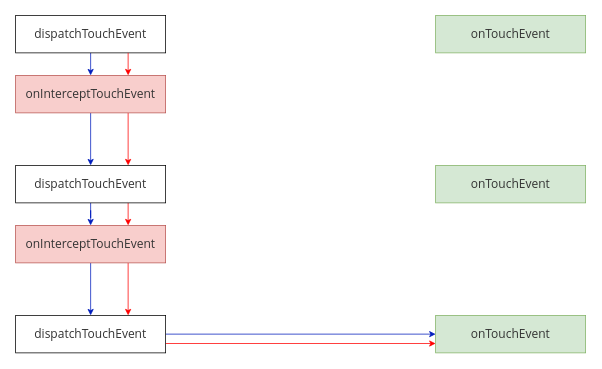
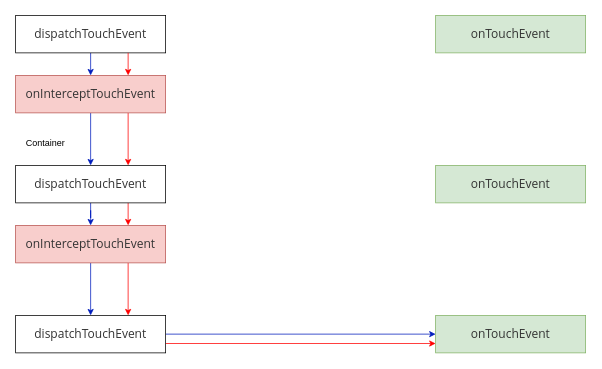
  <mxCell id="0" />
  <mxCell id="1" parent="0" />
  <mxCell id="2" value="" style="edgeStyle=orthogonalEdgeStyle;rounded=0;orthogonalLoop=1;jettySize=auto;html=1;strokeColor=#001DBC;fontColor=#3333FF;fillColor=#0050ef;exitX=0.5;exitY=1;exitDx=0;exitDy=0;entryX=0.5;entryY=0;entryDx=0;entryDy=0;" parent="1" source="3" target="7" edge="1"><mxGeometry relative="1" as="geometry"><Array as="points" /></mxGeometry></mxCell>
  <mxCell id="3" value="&lt;span style=&quot;color: rgb(51 , 51 , 51) ; font-family: &amp;#34;open sans&amp;#34; , &amp;#34;clear sans&amp;#34; , &amp;#34;helvetica neue&amp;#34; , &amp;#34;helvetica&amp;#34; , &amp;#34;arial&amp;#34; , sans-serif ; font-size: 16px ; text-align: left ; white-space: pre-wrap ; background-color: rgb(255 , 255 , 255)&quot;&gt;dispatchTouchEvent&lt;br&gt;&lt;/span&gt;" style="rounded=0;whiteSpace=wrap;html=1;" parent="1" vertex="1"><mxGeometry x="20" y="20" width="200" height="50" as="geometry" /></mxCell>
  <mxCell id="4" style="edgeStyle=orthogonalEdgeStyle;rounded=0;orthogonalLoop=1;jettySize=auto;html=1;entryX=0.75;entryY=0;entryDx=0;entryDy=0;exitX=0.75;exitY=1;exitDx=0;exitDy=0;fillColor=#f8cecc;strokeColor=#FF0000;" parent="1" source="3" target="7" edge="1"><mxGeometry relative="1" as="geometry" /></mxCell>
  <mxCell id="5" style="edgeStyle=orthogonalEdgeStyle;rounded=0;orthogonalLoop=1;jettySize=auto;html=1;entryX=0.5;entryY=0;entryDx=0;entryDy=0;strokeColor=#001DBC;fontColor=#3333FF;fillColor=#0050ef;exitX=0.5;exitY=1;exitDx=0;exitDy=0;" parent="1" source="7" target="11" edge="1"><mxGeometry relative="1" as="geometry"><Array as="points" /></mxGeometry></mxCell>
  <mxCell id="6" style="edgeStyle=orthogonalEdgeStyle;rounded=0;orthogonalLoop=1;jettySize=auto;html=1;entryX=0.75;entryY=0;entryDx=0;entryDy=0;exitX=0.75;exitY=1;exitDx=0;exitDy=0;strokeColor=#FF0000;" parent="1" source="7" target="11" edge="1"><mxGeometry relative="1" as="geometry" /></mxCell>
  <mxCell id="7" value="&lt;span style=&quot;color: rgb(51, 51, 51); font-family: &amp;quot;open sans&amp;quot;, &amp;quot;clear sans&amp;quot;, &amp;quot;helvetica neue&amp;quot;, helvetica, arial, sans-serif; font-size: 16px; text-align: left; white-space: pre-wrap;&quot;&gt;onInterceptTouchEvent&lt;br&gt;&lt;/span&gt;" style="rounded=0;whiteSpace=wrap;html=1;fillColor=#f8cecc;strokeColor=#b85450;labelBackgroundColor=none;" parent="1" vertex="1"><mxGeometry x="20" y="100" width="200" height="50" as="geometry" /></mxCell>
  <mxCell id="8" value="&lt;span style=&quot;color: rgb(51, 51, 51); font-family: &amp;quot;open sans&amp;quot;, &amp;quot;clear sans&amp;quot;, &amp;quot;helvetica neue&amp;quot;, helvetica, arial, sans-serif; font-size: 16px; text-align: left; white-space: pre-wrap;&quot;&gt;onTouchEvent&lt;br&gt;&lt;/span&gt;" style="rounded=0;whiteSpace=wrap;html=1;fillColor=#d5e8d4;strokeColor=#82b366;labelBackgroundColor=none;" parent="1" vertex="1"><mxGeometry x="580" y="20" width="200" height="50" as="geometry" /></mxCell>
  <mxCell id="9" value="" style="edgeStyle=orthogonalEdgeStyle;rounded=0;orthogonalLoop=1;jettySize=auto;html=1;strokeColor=#001DBC;fontColor=#3333FF;fillColor=#0050ef;" parent="1" source="11" target="20" edge="1"><mxGeometry relative="1" as="geometry" /></mxCell>
  <mxCell id="10" style="edgeStyle=orthogonalEdgeStyle;rounded=0;orthogonalLoop=1;jettySize=auto;html=1;exitX=0.75;exitY=1;exitDx=0;exitDy=0;entryX=0.75;entryY=0;entryDx=0;entryDy=0;fontColor=none;strokeColor=#FF0000;" edge="1" parent="1" source="11" target="20"><mxGeometry relative="1" as="geometry" /></mxCell>
  <mxCell id="11" value="&lt;span style=&quot;color: rgb(51 , 51 , 51) ; font-family: &amp;#34;open sans&amp;#34; , &amp;#34;clear sans&amp;#34; , &amp;#34;helvetica neue&amp;#34; , &amp;#34;helvetica&amp;#34; , &amp;#34;arial&amp;#34; , sans-serif ; font-size: 16px ; text-align: left ; white-space: pre-wrap ; background-color: rgb(255 , 255 , 255)&quot;&gt;dispatchTouchEvent&lt;br&gt;&lt;/span&gt;" style="rounded=0;whiteSpace=wrap;html=1;" parent="1" vertex="1"><mxGeometry x="20" y="220" width="200" height="50" as="geometry" /></mxCell>
  <mxCell id="12" value="&lt;span style=&quot;color: rgb(51, 51, 51); font-family: &amp;quot;open sans&amp;quot;, &amp;quot;clear sans&amp;quot;, &amp;quot;helvetica neue&amp;quot;, helvetica, arial, sans-serif; font-size: 16px; text-align: left; white-space: pre-wrap;&quot;&gt;onTouchEvent&lt;br&gt;&lt;/span&gt;" style="rounded=0;whiteSpace=wrap;html=1;fillColor=#d5e8d4;strokeColor=#82b366;labelBackgroundColor=none;" parent="1" vertex="1"><mxGeometry x="580" y="220" width="200" height="50" as="geometry" /></mxCell>
  <mxCell id="13" style="edgeStyle=orthogonalEdgeStyle;rounded=0;orthogonalLoop=1;jettySize=auto;html=1;entryX=0;entryY=0.5;entryDx=0;entryDy=0;fillColor=#0050ef;strokeColor=#001DBC;" parent="1" source="15" target="16" edge="1"><mxGeometry relative="1" as="geometry" /></mxCell>
  <mxCell id="14" style="edgeStyle=orthogonalEdgeStyle;rounded=0;orthogonalLoop=1;jettySize=auto;html=1;exitX=1;exitY=0.75;exitDx=0;exitDy=0;entryX=0;entryY=0.75;entryDx=0;entryDy=0;fontColor=none;strokeColor=#FF0000;" edge="1" parent="1" source="15" target="16"><mxGeometry relative="1" as="geometry" /></mxCell>
  <mxCell id="15" value="&lt;span style=&quot;color: rgb(51 , 51 , 51) ; font-family: &amp;#34;open sans&amp;#34; , &amp;#34;clear sans&amp;#34; , &amp;#34;helvetica neue&amp;#34; , &amp;#34;helvetica&amp;#34; , &amp;#34;arial&amp;#34; , sans-serif ; font-size: 16px ; text-align: left ; white-space: pre-wrap ; background-color: rgb(255 , 255 , 255)&quot;&gt;dispatchTouchEvent&lt;br&gt;&lt;/span&gt;" style="rounded=0;whiteSpace=wrap;html=1;" parent="1" vertex="1"><mxGeometry x="20" y="420" width="200" height="50" as="geometry" /></mxCell>
  <mxCell id="16" value="&lt;span style=&quot;color: rgb(51, 51, 51); font-family: &amp;quot;open sans&amp;quot;, &amp;quot;clear sans&amp;quot;, &amp;quot;helvetica neue&amp;quot;, helvetica, arial, sans-serif; font-size: 16px; text-align: left; white-space: pre-wrap;&quot;&gt;onTouchEvent&lt;br&gt;&lt;/span&gt;" style="rounded=0;whiteSpace=wrap;html=1;fillColor=#d5e8d4;strokeColor=#82b366;labelBackgroundColor=none;" parent="1" vertex="1"><mxGeometry x="580" y="420" width="200" height="50" as="geometry" /></mxCell>
+ <mxCell id="17" value="Container" style="text;html=1;strokeColor=none;fillColor=none;align=center;verticalAlign=middle;whiteSpace=wrap;rounded=0;" parent="1" vertex="1"><mxGeometry x="20" y="180" width="80" height="20" as="geometry" /></mxCell>
  <mxCell id="18" value="" style="edgeStyle=orthogonalEdgeStyle;rounded=0;orthogonalLoop=1;jettySize=auto;html=1;strokeColor=#001DBC;fontColor=#3333FF;fillColor=#0050ef;" parent="1" source="20" target="15" edge="1"><mxGeometry relative="1" as="geometry" /></mxCell>
  <mxCell id="19" style="edgeStyle=orthogonalEdgeStyle;rounded=0;orthogonalLoop=1;jettySize=auto;html=1;exitX=0.75;exitY=1;exitDx=0;exitDy=0;entryX=0.75;entryY=0;entryDx=0;entryDy=0;fontColor=none;strokeColor=#FF0000;" edge="1" parent="1" source="20" target="15"><mxGeometry relative="1" as="geometry" /></mxCell>
  <mxCell id="20" value="&lt;span style=&quot;color: rgb(51, 51, 51); font-family: &amp;quot;open sans&amp;quot;, &amp;quot;clear sans&amp;quot;, &amp;quot;helvetica neue&amp;quot;, helvetica, arial, sans-serif; font-size: 16px; text-align: left; white-space: pre-wrap;&quot;&gt;onInterceptTouchEvent&lt;br&gt;&lt;/span&gt;" style="rounded=0;whiteSpace=wrap;html=1;fillColor=#f8cecc;strokeColor=#b85450;labelBackgroundColor=none;" parent="1" vertex="1"><mxGeometry x="20" y="300" width="200" height="50" as="geometry" /></mxCell>
